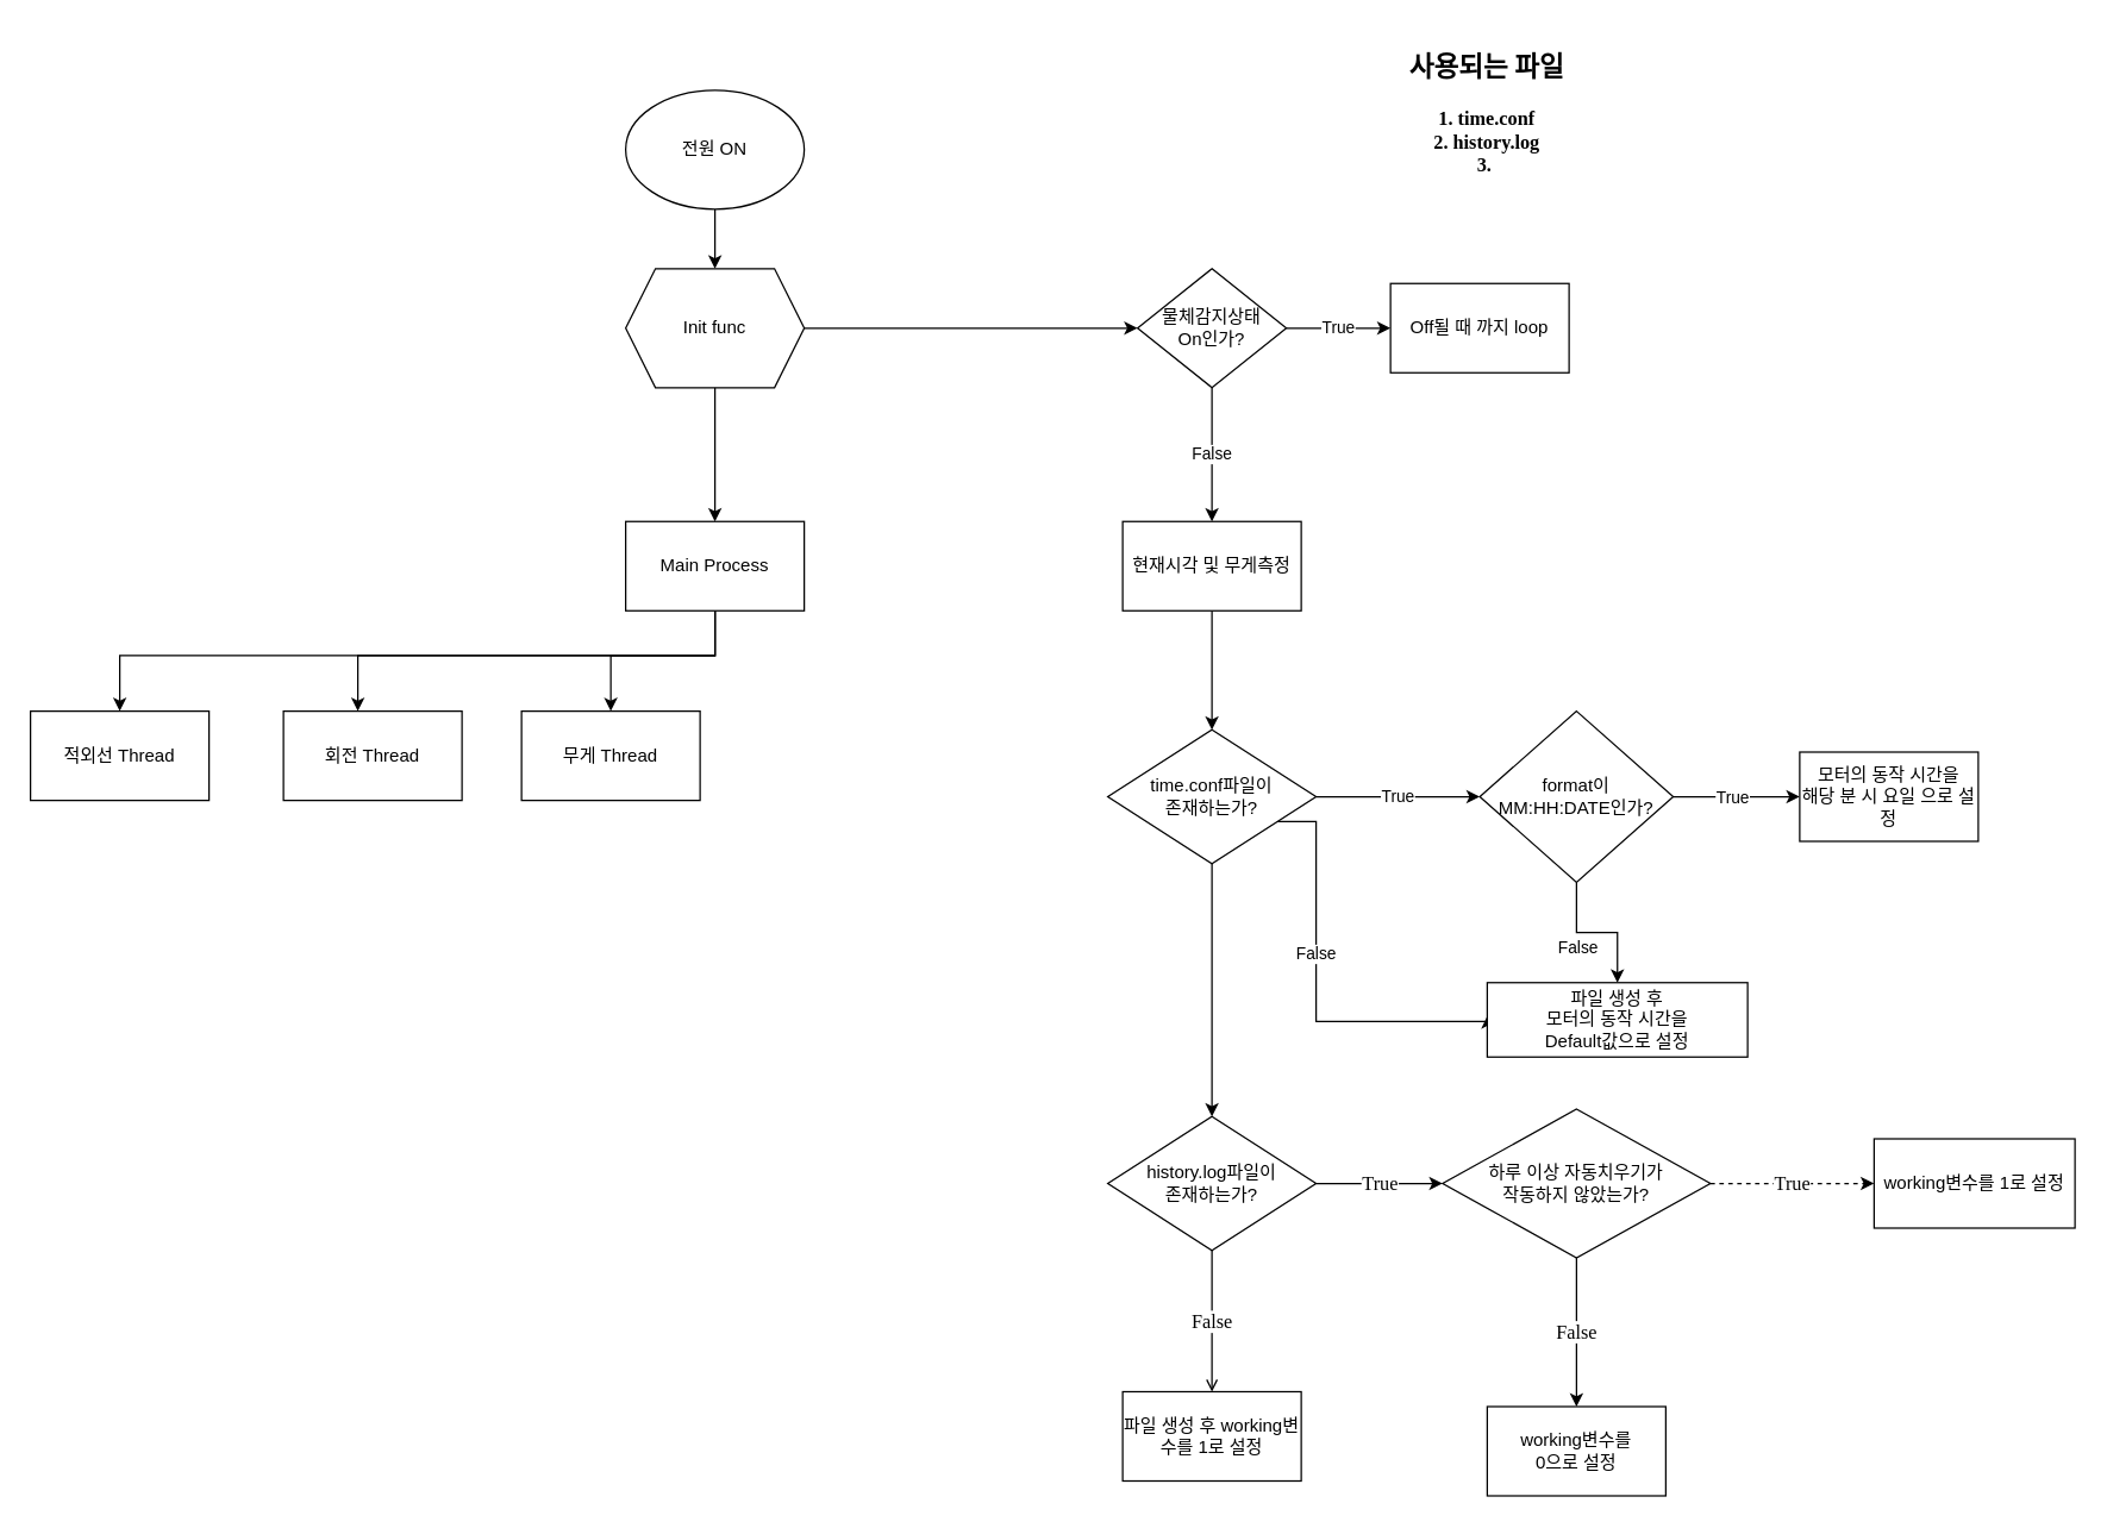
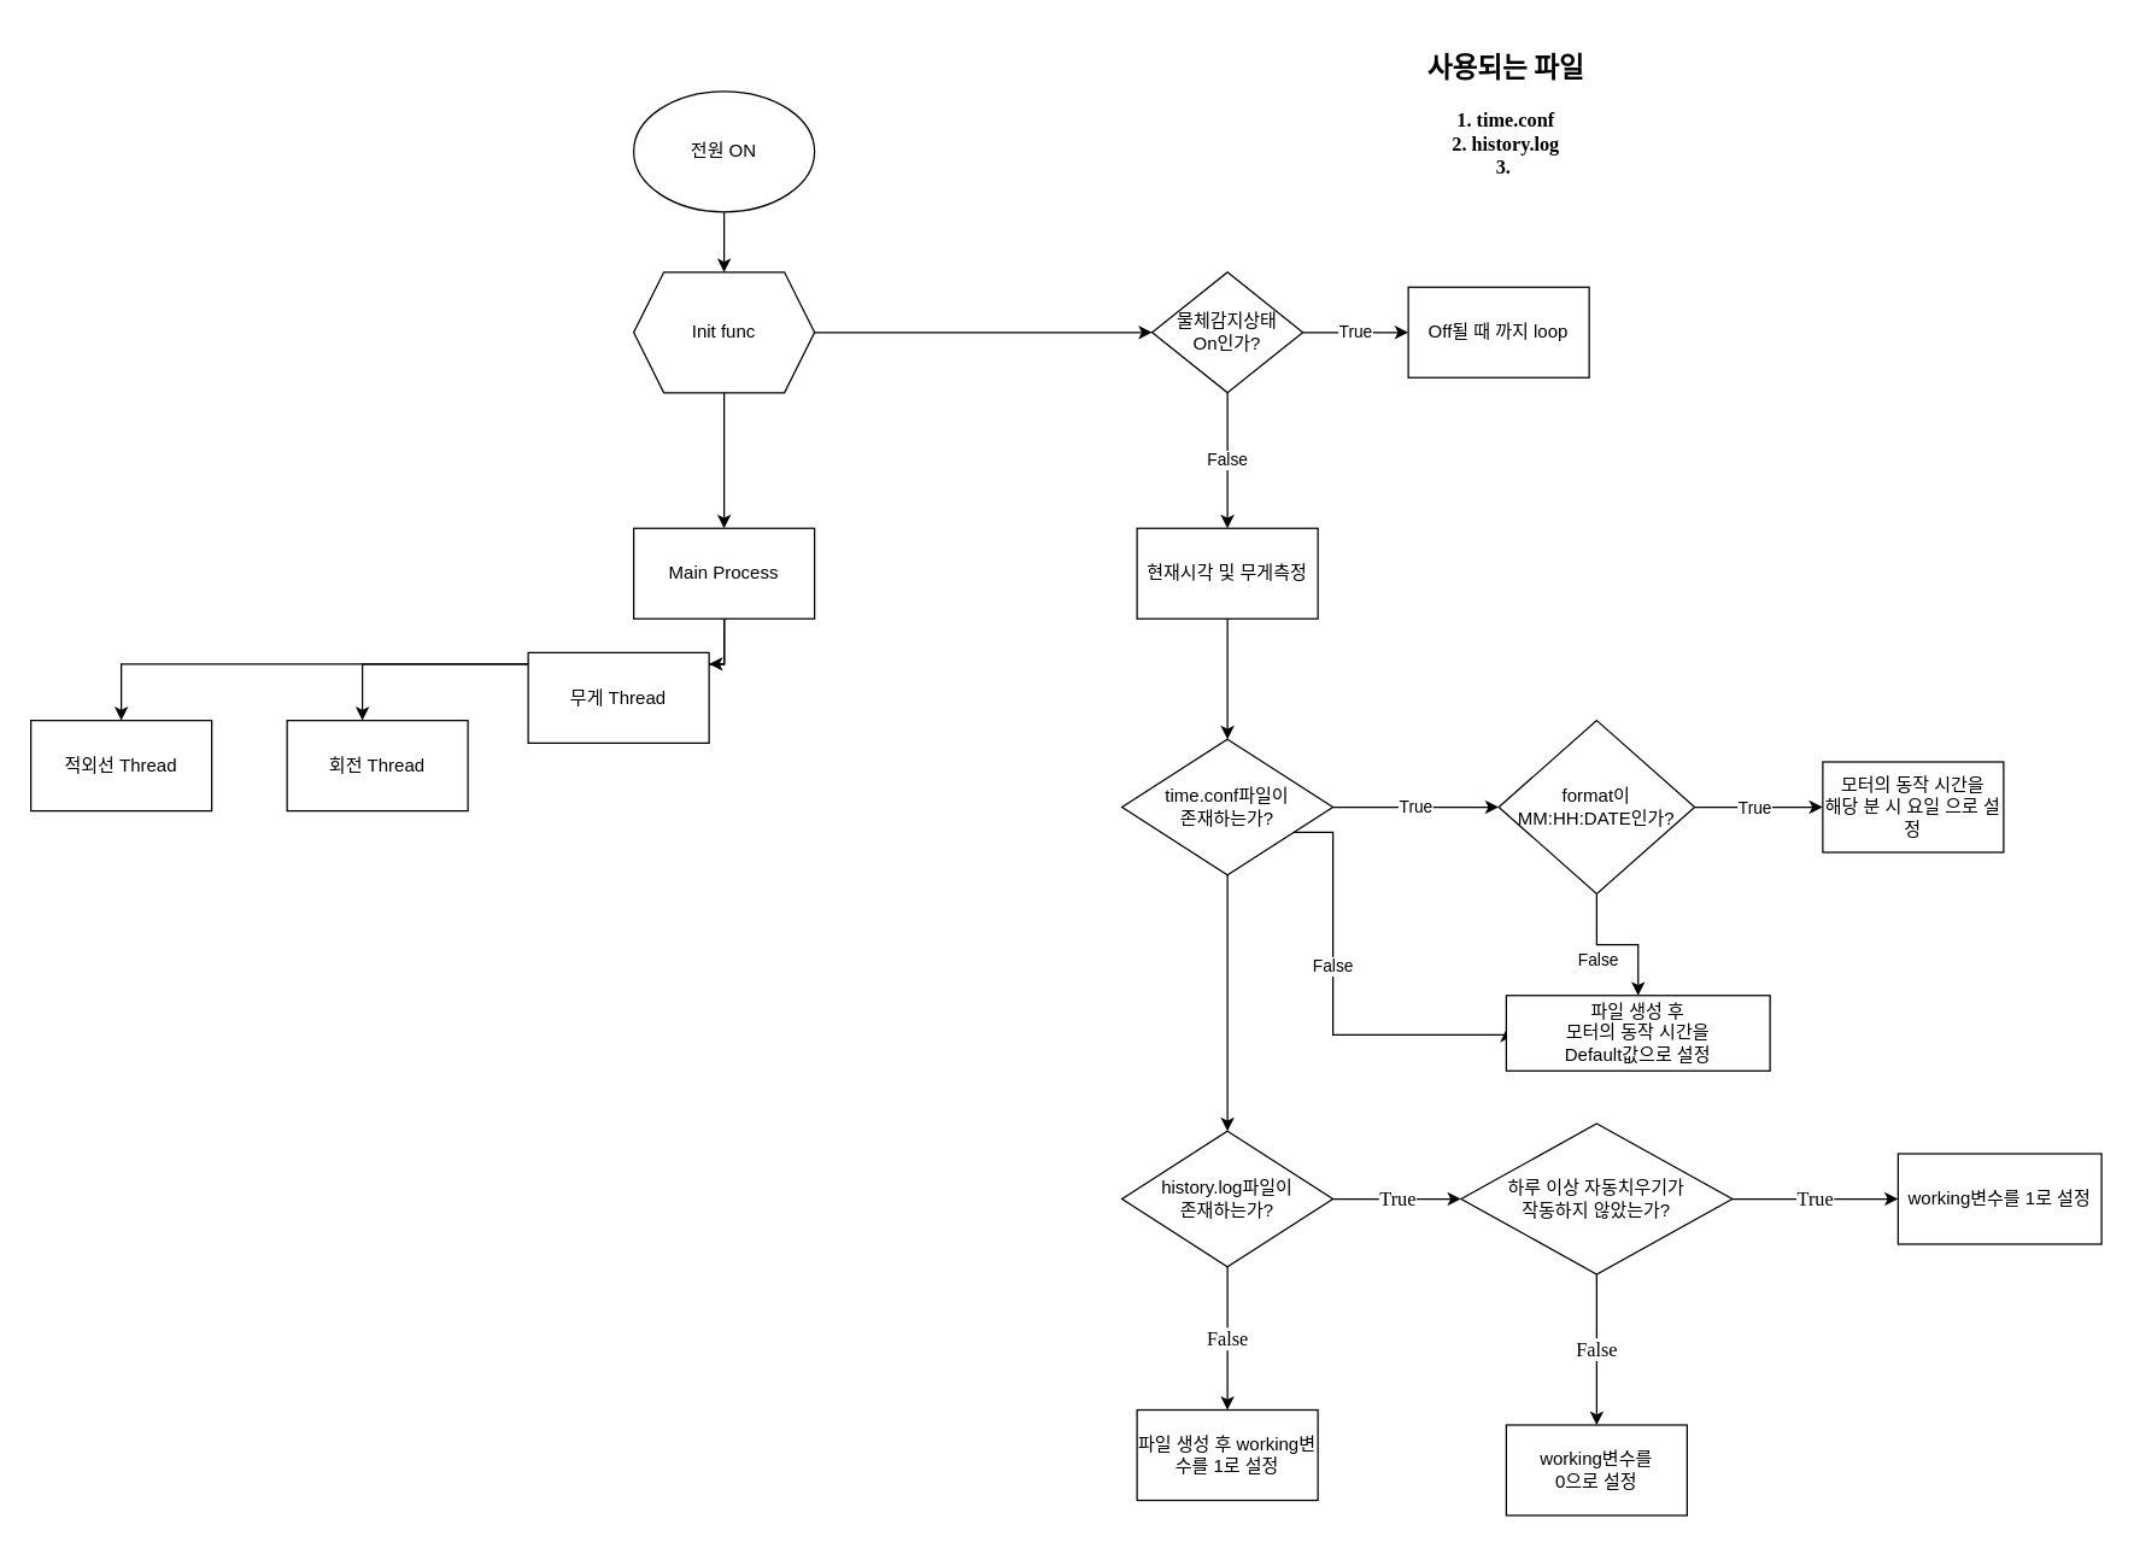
  <mxCell id="0" />
  <mxCell id="1" parent="0" />
  <mxCell id="2" value="" style="edgeStyle=orthogonalEdgeStyle;rounded=0;orthogonalLoop=1;jettySize=auto;html=1;" edge="1" parent="1" source="3" target="6"><mxGeometry relative="1" as="geometry" /></mxCell>
  <mxCell id="3" value="전원 ON" style="ellipse;whiteSpace=wrap;html=1;" vertex="1" parent="1"><mxGeometry x="420" y="60" width="120" height="80" as="geometry" /></mxCell>
  <mxCell id="4" value="" style="edgeStyle=orthogonalEdgeStyle;rounded=0;orthogonalLoop=1;jettySize=auto;html=1;" edge="1" parent="1" source="6" target="9"><mxGeometry relative="1" as="geometry" /></mxCell>
  <mxCell id="5" value="" style="edgeStyle=orthogonalEdgeStyle;rounded=0;orthogonalLoop=1;jettySize=auto;html=1;fontFamily=Comic Sans MS;fontSize=13;" edge="1" parent="1" source="6" target="32"><mxGeometry relative="1" as="geometry" /></mxCell>
  <mxCell id="6" value="Init func" style="shape=hexagon;perimeter=hexagonPerimeter2;whiteSpace=wrap;html=1;fixedSize=1;" vertex="1" parent="1"><mxGeometry x="420" y="180" width="120" height="80" as="geometry" /></mxCell>
  <mxCell id="7" value="True" style="edgeStyle=orthogonalEdgeStyle;rounded=0;orthogonalLoop=1;jettySize=auto;html=1;" edge="1" parent="1" source="9" target="10"><mxGeometry relative="1" as="geometry" /></mxCell>
  <mxCell id="8" value="False" style="edgeStyle=orthogonalEdgeStyle;rounded=0;orthogonalLoop=1;jettySize=auto;html=1;" edge="1" parent="1" source="9" target="12"><mxGeometry relative="1" as="geometry" /></mxCell>
  <mxCell id="9" value="물체감지상태&lt;br&gt;On인가?" style="rhombus;whiteSpace=wrap;html=1;" vertex="1" parent="1"><mxGeometry x="764" y="180" width="100" height="80" as="geometry" /></mxCell>
  <mxCell id="10" value="Off될 때 까지 loop" style="whiteSpace=wrap;html=1;" vertex="1" parent="1"><mxGeometry x="934" y="190" width="120" height="60" as="geometry" /></mxCell>
  <mxCell id="11" value="" style="edgeStyle=orthogonalEdgeStyle;rounded=0;orthogonalLoop=1;jettySize=auto;html=1;" edge="1" parent="1" source="12" target="16"><mxGeometry relative="1" as="geometry" /></mxCell>
  <mxCell id="12" value="현재시각 및 무게측정" style="whiteSpace=wrap;html=1;" vertex="1" parent="1"><mxGeometry x="754" y="350" width="120" height="60" as="geometry" /></mxCell>
  <mxCell id="13" value="True" style="edgeStyle=orthogonalEdgeStyle;rounded=0;orthogonalLoop=1;jettySize=auto;html=1;" edge="1" parent="1" source="16" target="21"><mxGeometry relative="1" as="geometry" /></mxCell>
  <mxCell id="14" value="False" style="edgeStyle=orthogonalEdgeStyle;rounded=0;orthogonalLoop=1;jettySize=auto;html=1;entryX=0.002;entryY=0.437;entryDx=0;entryDy=0;entryPerimeter=0;exitX=0.811;exitY=0.686;exitDx=0;exitDy=0;exitPerimeter=0;" edge="1" parent="1" source="16" target="23"><mxGeometry x="-0.169" relative="1" as="geometry"><mxPoint x="814" y="566" as="sourcePoint" /><mxPoint x="994" y="726" as="targetPoint" /><Array as="points"><mxPoint x="884" y="552" /><mxPoint x="884" y="686" /></Array><mxPoint as="offset" /></mxGeometry></mxCell>
  <mxCell id="15" value="" style="edgeStyle=orthogonalEdgeStyle;rounded=0;orthogonalLoop=1;jettySize=auto;html=1;fontFamily=Comic Sans MS;fontSize=13;" edge="1" parent="1" source="16" target="28"><mxGeometry relative="1" as="geometry" /></mxCell>
  <mxCell id="16" value="time.conf파일이&lt;br&gt;존재하는가?" style="rhombus;whiteSpace=wrap;html=1;" vertex="1" parent="1"><mxGeometry x="744" y="490" width="140" height="90" as="geometry" /></mxCell>
  <mxCell id="17" value="" style="edgeStyle=orthogonalEdgeStyle;rounded=0;orthogonalLoop=1;jettySize=auto;html=1;" edge="1" parent="1" source="21" target="22"><mxGeometry relative="1" as="geometry" /></mxCell>
  <mxCell id="18" value="True" style="edgeLabel;html=1;align=center;verticalAlign=middle;resizable=0;points=[];" vertex="1" connectable="0" parent="17"><mxGeometry x="-0.285" y="2" relative="1" as="geometry"><mxPoint x="9.66" y="2" as="offset" /></mxGeometry></mxCell>
  <mxCell id="19" value="" style="edgeStyle=orthogonalEdgeStyle;rounded=0;orthogonalLoop=1;jettySize=auto;html=1;" edge="1" parent="1" source="21" target="23"><mxGeometry relative="1" as="geometry" /></mxCell>
  <mxCell id="20" value="False" style="edgeLabel;html=1;align=center;verticalAlign=middle;resizable=0;points=[];" vertex="1" connectable="0" parent="19"><mxGeometry x="-0.369" y="-3" relative="1" as="geometry"><mxPoint x="3" y="13.71" as="offset" /></mxGeometry></mxCell>
  <mxCell id="21" value="format이&lt;br&gt;MM:HH:DATE인가?" style="rhombus;whiteSpace=wrap;html=1;" vertex="1" parent="1"><mxGeometry x="994" y="477.5" width="130" height="115" as="geometry" /></mxCell>
  <mxCell id="22" value="모터의 동작 시간을&lt;br&gt;해당 분 시 요일 으로 설정" style="whiteSpace=wrap;html=1;" vertex="1" parent="1"><mxGeometry x="1209" y="505" width="120" height="60" as="geometry" /></mxCell>
  <mxCell id="23" value="파일 생성 후&lt;br&gt;모터의 동작 시간을&lt;br&gt;Default값으로 설정" style="whiteSpace=wrap;html=1;" vertex="1" parent="1"><mxGeometry x="999" y="660" width="175" height="50" as="geometry" /></mxCell>
  <mxCell id="24" value="사용되는 파일" style="text;html=1;strokeColor=none;fillColor=none;align=center;verticalAlign=middle;whiteSpace=wrap;rounded=0;strokeWidth=1;fontSize=18;fontStyle=1;fontFamily=Comic Sans MS;" vertex="1" parent="1"><mxGeometry x="924" y="20" width="150" height="50" as="geometry" /></mxCell>
  <mxCell id="25" value="1. time.conf&lt;br&gt;2. history.log&lt;br&gt;3.&amp;nbsp;" style="text;html=1;strokeColor=none;fillColor=none;align=center;verticalAlign=middle;whiteSpace=wrap;rounded=0;strokeWidth=1;fontSize=13;fontStyle=1;fontFamily=Comic Sans MS;" vertex="1" parent="1"><mxGeometry x="924" y="70" width="150" height="50" as="geometry" /></mxCell>
  <mxCell id="26" value="True" style="edgeStyle=orthogonalEdgeStyle;rounded=0;orthogonalLoop=1;jettySize=auto;html=1;fontFamily=Comic Sans MS;fontSize=13;" edge="1" parent="1" source="28" target="35"><mxGeometry relative="1" as="geometry" /></mxCell>
- <mxCell id="27" value="False" style="edgeStyle=orthogonalEdgeStyle;rounded=0;orthogonalLoop=1;jettySize=auto;html=1;fontFamily=Comic Sans MS;fontSize=13;endArrow=open;" edge="1" parent="1" source="28" target="38"><mxGeometry relative="1" as="geometry" /></mxCell>
+ <mxCell id="27" value="False" style="edgeStyle=orthogonalEdgeStyle;rounded=0;orthogonalLoop=1;jettySize=auto;html=1;fontFamily=Comic Sans MS;fontSize=13;" edge="1" parent="1" source="28" target="38"><mxGeometry relative="1" as="geometry" /></mxCell>
  <mxCell id="28" value="history.log파일이&lt;br&gt;존재하는가?" style="rhombus;whiteSpace=wrap;html=1;" vertex="1" parent="1"><mxGeometry x="744" y="750" width="140" height="90" as="geometry" /></mxCell>
  <mxCell id="29" value="" style="edgeStyle=orthogonalEdgeStyle;rounded=0;orthogonalLoop=1;jettySize=auto;html=1;fontFamily=Comic Sans MS;fontSize=13;" edge="1" parent="1" source="32" target="39"><mxGeometry relative="1" as="geometry"><Array as="points"><mxPoint x="480" y="440" /><mxPoint x="80" y="440" /></Array></mxGeometry></mxCell>
  <mxCell id="30" value="" style="edgeStyle=orthogonalEdgeStyle;rounded=0;orthogonalLoop=1;jettySize=auto;html=1;fontFamily=Comic Sans MS;fontSize=13;exitX=0.5;exitY=1;exitDx=0;exitDy=0;" edge="1" parent="1" source="32" target="40"><mxGeometry relative="1" as="geometry"><mxPoint x="450.029" y="410" as="sourcePoint" /><Array as="points"><mxPoint x="480" y="440" /><mxPoint x="240" y="440" /></Array></mxGeometry></mxCell>
  <mxCell id="31" value="" style="edgeStyle=orthogonalEdgeStyle;rounded=0;orthogonalLoop=1;jettySize=auto;html=1;fontFamily=Comic Sans MS;fontSize=13;" edge="1" parent="1" source="32" target="41"><mxGeometry relative="1" as="geometry"><Array as="points"><mxPoint x="480" y="440" /><mxPoint x="410" y="440" /></Array></mxGeometry></mxCell>
  <mxCell id="32" value="Main Process" style="whiteSpace=wrap;html=1;" vertex="1" parent="1"><mxGeometry x="420" y="350" width="120" height="60" as="geometry" /></mxCell>
- <mxCell id="33" value="True" style="edgeStyle=orthogonalEdgeStyle;rounded=0;orthogonalLoop=1;jettySize=auto;html=1;fontFamily=Comic Sans MS;fontSize=13;dashed=1;" edge="1" parent="1" source="35" target="36"><mxGeometry relative="1" as="geometry" /></mxCell>
+ <mxCell id="33" value="True" style="edgeStyle=orthogonalEdgeStyle;rounded=0;orthogonalLoop=1;jettySize=auto;html=1;fontFamily=Comic Sans MS;fontSize=13;" edge="1" parent="1" source="35" target="36"><mxGeometry relative="1" as="geometry" /></mxCell>
  <mxCell id="34" value="False" style="edgeStyle=orthogonalEdgeStyle;rounded=0;orthogonalLoop=1;jettySize=auto;html=1;fontFamily=Comic Sans MS;fontSize=13;" edge="1" parent="1" source="35" target="37"><mxGeometry relative="1" as="geometry" /></mxCell>
  <mxCell id="35" value="하루 이상 자동치우기가&lt;br&gt;작동하지 않았는가?" style="rhombus;whiteSpace=wrap;html=1;" vertex="1" parent="1"><mxGeometry x="969" y="745" width="180" height="100" as="geometry" /></mxCell>
  <mxCell id="36" value="working변수를 1로 설정" style="whiteSpace=wrap;html=1;" vertex="1" parent="1"><mxGeometry x="1259" y="765" width="135" height="60" as="geometry" /></mxCell>
  <mxCell id="37" value="working변수를&lt;br&gt;0으로 설정" style="whiteSpace=wrap;html=1;" vertex="1" parent="1"><mxGeometry x="999" y="945" width="120" height="60" as="geometry" /></mxCell>
  <mxCell id="38" value="파일 생성 후 working변수를 1로 설정" style="whiteSpace=wrap;html=1;" vertex="1" parent="1"><mxGeometry x="754" y="935" width="120" height="60" as="geometry" /></mxCell>
  <mxCell id="39" value="적외선 Thread" style="whiteSpace=wrap;html=1;" vertex="1" parent="1"><mxGeometry x="20" y="477.5" width="120" height="60" as="geometry" /></mxCell>
  <mxCell id="40" value="회전 Thread" style="whiteSpace=wrap;html=1;" vertex="1" parent="1"><mxGeometry x="190" y="477.5" width="120" height="60" as="geometry" /></mxCell>
- <mxCell id="41" value="무게 Thread" style="whiteSpace=wrap;html=1;" vertex="1" parent="1"><mxGeometry x="350" y="477.5" width="120" height="60" as="geometry" /></mxCell>
+ <mxCell id="41" value="무게 Thread" style="whiteSpace=wrap;html=1;" vertex="1" parent="1"><mxGeometry x="350" y="432.5" width="120" height="60" as="geometry" /></mxCell>
